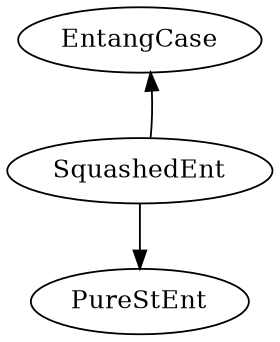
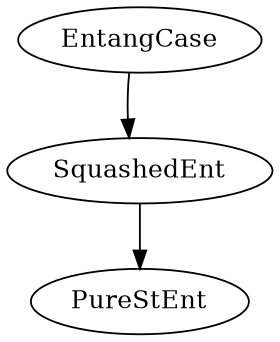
  strict digraph {
    EntangCase
    SquashedEnt
    PureStEnt
-   SquashedEnt -> EntangCase
+   EntangCase -> SquashedEnt
    SquashedEnt -> PureStEnt
  }
